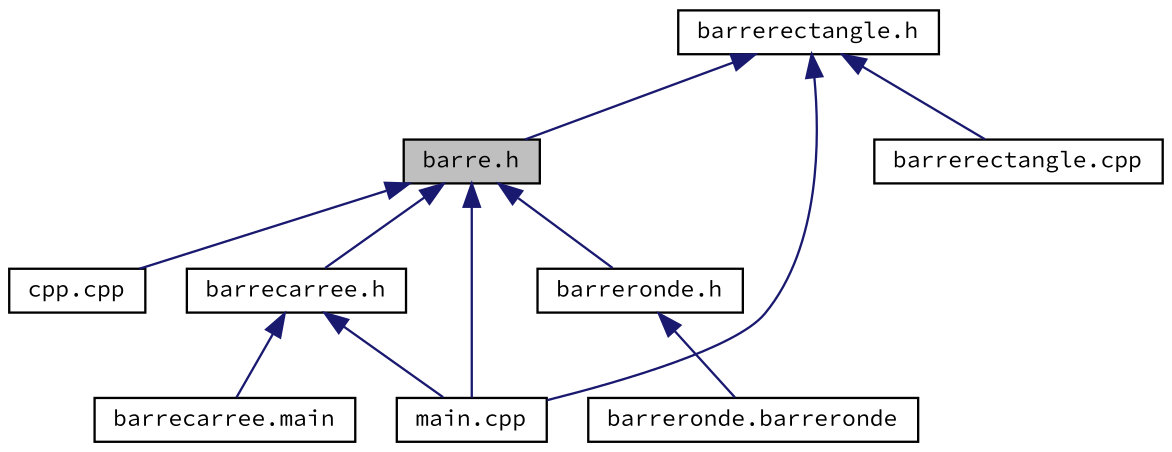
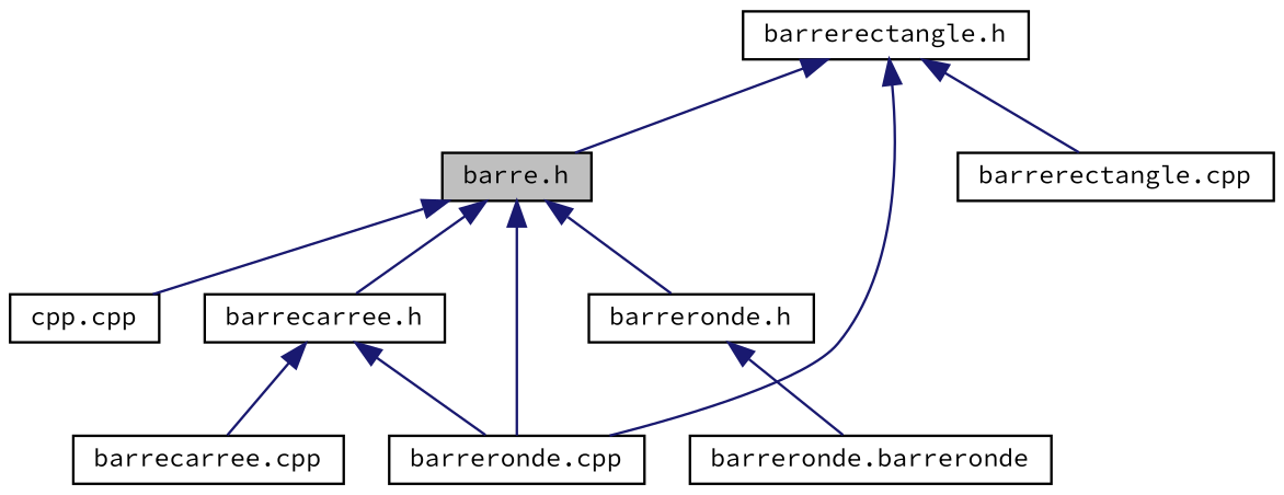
  digraph {
    fontname="Source Code Pro"
    node [color=black fillcolor=white fontname="Source Code Pro" fontsize=10 shape=record style=filled]
    edge [color=midnightblue dir=back fontname="Source Code Pro" fontsize=10 labelfontname=Helvetica labelfontsize=10 style=solid]
    n1 [fillcolor=grey75 fontcolor=black height=0.2 label="barre.h" width=0.4]
    n2 [height=0.2 label="cpp.cpp" width=0.4]
    n3 [height=0.2 label="barrecarree.h" width=0.4]
-   n4 [height=0.2 label="main.cpp" width=0.4]
+   n4 [height=0.2 label="barreronde.cpp" width=0.4]
    n5 [height=0.2 label="barreronde.h" width=0.4]
-   n6 [height=0.2 label="barrecarree.main" width=0.4]
+   n6 [height=0.2 label="barrecarree.cpp" width=0.4]
    n7 [height=0.2 label="barrerectangle.h" width=0.4]
    n8 [height=0.2 label="barrerectangle.cpp" width=0.4]
    n9 [height=0.2 label="barreronde.barreronde" width=0.4]
    n1 -> n2
    n1 -> n3
    n1 -> n4
    n1 -> n5
    n3 -> n4
    n3 -> n6
    n5 -> n9
    n7 -> n1
    n7 -> n4
    n7 -> n8
  }
